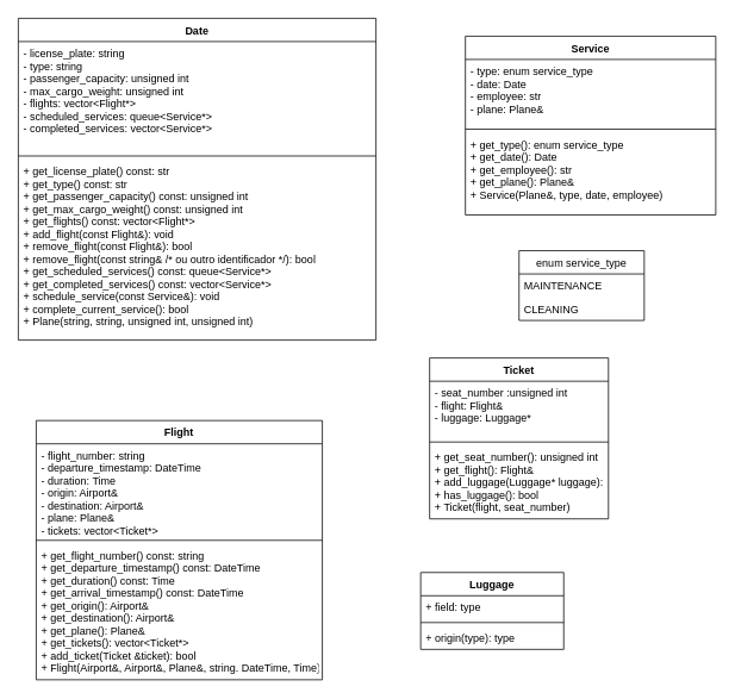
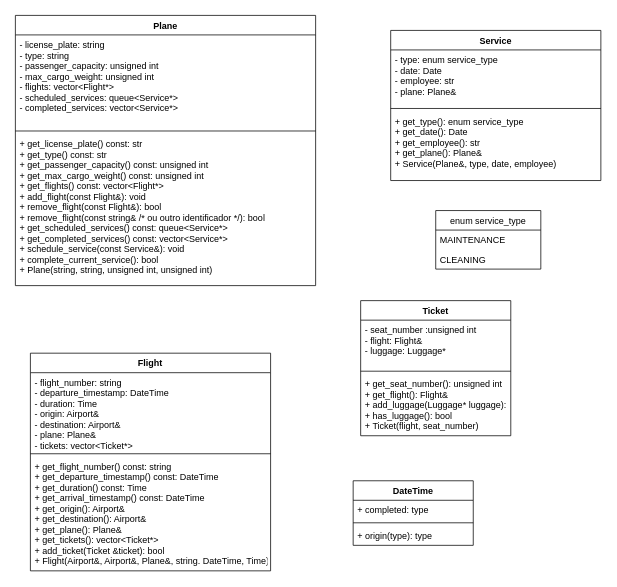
  <mxCell id="0" />
  <mxCell id="1" parent="0" />
- <mxCell id="2" value="Date" style="swimlane;fontStyle=1;align=center;verticalAlign=top;childLayout=stackLayout;horizontal=1;startSize=26;horizontalStack=0;resizeParent=1;resizeParentMax=0;resizeLast=0;collapsible=1;marginBottom=0;" parent="1" vertex="1"><mxGeometry x="20" y="20" width="400" height="360" as="geometry" /></mxCell>
+ <mxCell id="2" value="Plane" style="swimlane;fontStyle=1;align=center;verticalAlign=top;childLayout=stackLayout;horizontal=1;startSize=26;horizontalStack=0;resizeParent=1;resizeParentMax=0;resizeLast=0;collapsible=1;marginBottom=0;" parent="1" vertex="1"><mxGeometry x="20" y="20" width="400" height="360" as="geometry" /></mxCell>
  <mxCell id="3" value="- license_plate: string&#10;- type: string&#10;- passenger_capacity: unsigned int&#10;- max_cargo_weight: unsigned int&#10;- flights: vector&lt;Flight*&gt;&#10;- scheduled_services: queue&lt;Service*&gt;&#10;- completed_services: vector&lt;Service*&gt;" style="text;strokeColor=none;fillColor=none;align=left;verticalAlign=top;spacingLeft=4;spacingRight=4;overflow=hidden;rotatable=0;points=[[0,0.5],[1,0.5]];portConstraint=eastwest;" parent="2" vertex="1"><mxGeometry y="26" width="400" height="124" as="geometry" /></mxCell>
  <mxCell id="4" value="" style="line;strokeWidth=1;fillColor=none;align=left;verticalAlign=middle;spacingTop=-1;spacingLeft=3;spacingRight=3;rotatable=0;labelPosition=right;points=[];portConstraint=eastwest;" parent="2" vertex="1"><mxGeometry y="150" width="400" height="8" as="geometry" /></mxCell>
  <mxCell id="5" value="+ get_license_plate() const: str&#10;+ get_type() const: str&#10;+ get_passenger_capacity() const: unsigned int&#10;+ get_max_cargo_weight() const: unsigned int&#10;+ get_flights() const: vector&lt;Flight*&gt;&#10;+ add_flight(const Flight&amp;): void&#10;+ remove_flight(const Flight&amp;): bool&#10;+ remove_flight(const string&amp; /* ou outro identificador */): bool&#10;+ get_scheduled_services() const: queue&lt;Service*&gt;&#10;+ get_completed_services() const: vector&lt;Service*&gt;&#10;+ schedule_service(const Service&amp;): void&#10;+ complete_current_service(): bool&#10;+ Plane(string, string, unsigned int, unsigned int) " style="text;strokeColor=none;fillColor=none;align=left;verticalAlign=top;spacingLeft=4;spacingRight=4;overflow=hidden;rotatable=0;points=[[0,0.5],[1,0.5]];portConstraint=eastwest;" parent="2" vertex="1"><mxGeometry y="158" width="400" height="202" as="geometry" /></mxCell>
  <mxCell id="6" value="Flight" style="swimlane;fontStyle=1;align=center;verticalAlign=top;childLayout=stackLayout;horizontal=1;startSize=26;horizontalStack=0;resizeParent=1;resizeParentMax=0;resizeLast=0;collapsible=1;marginBottom=0;" parent="1" vertex="1"><mxGeometry x="40" y="470" width="320" height="290" as="geometry" /></mxCell>
  <mxCell id="7" value="- flight_number: string&#10;- departure_timestamp: DateTime&#10;- duration: Time&#10;- origin: Airport&amp;&#10;- destination: Airport&amp;&#10;- plane: Plane&amp;&#10;- tickets: vector&lt;Ticket*&gt;&#10;" style="text;strokeColor=none;fillColor=none;align=left;verticalAlign=top;spacingLeft=4;spacingRight=4;overflow=hidden;rotatable=0;points=[[0,0.5],[1,0.5]];portConstraint=eastwest;" parent="6" vertex="1"><mxGeometry y="26" width="320" height="104" as="geometry" /></mxCell>
  <mxCell id="8" value="" style="line;strokeWidth=1;fillColor=none;align=left;verticalAlign=middle;spacingTop=-1;spacingLeft=3;spacingRight=3;rotatable=0;labelPosition=right;points=[];portConstraint=eastwest;" parent="6" vertex="1"><mxGeometry y="130" width="320" height="8" as="geometry" /></mxCell>
  <mxCell id="9" value="+ get_flight_number() const: string&#10;+ get_departure_timestamp() const: DateTime&#10;+ get_duration() const: Time&#10;+ get_arrival_timestamp() const: DateTime&#10;+ get_origin(): Airport&amp;&#10;+ get_destination(): Airport&amp;&#10;+ get_plane(): Plane&amp;&#10;+ get_tickets(): vector&lt;Ticket*&gt;&#10;+ add_ticket(Ticket &amp;ticket): bool&#10;+ Flight(Airport&amp;, Airport&amp;, Plane&amp;, string. DateTime, Time)" style="text;strokeColor=none;fillColor=none;align=left;verticalAlign=top;spacingLeft=4;spacingRight=4;overflow=hidden;rotatable=0;points=[[0,0.5],[1,0.5]];portConstraint=eastwest;" parent="6" vertex="1"><mxGeometry y="138" width="320" height="152" as="geometry" /></mxCell>
  <mxCell id="10" value="Service" style="swimlane;fontStyle=1;align=center;verticalAlign=top;childLayout=stackLayout;horizontal=1;startSize=26;horizontalStack=0;resizeParent=1;resizeParentMax=0;resizeLast=0;collapsible=1;marginBottom=0;" parent="1" vertex="1"><mxGeometry x="520" y="40" width="280" height="200" as="geometry" /></mxCell>
  <mxCell id="11" value="- type: enum service_type&#10;- date: Date&#10;- employee: str&#10;- plane: Plane&amp;" style="text;strokeColor=none;fillColor=none;align=left;verticalAlign=top;spacingLeft=4;spacingRight=4;overflow=hidden;rotatable=0;points=[[0,0.5],[1,0.5]];portConstraint=eastwest;" parent="10" vertex="1"><mxGeometry y="26" width="280" height="74" as="geometry" /></mxCell>
  <mxCell id="12" value="" style="line;strokeWidth=1;fillColor=none;align=left;verticalAlign=middle;spacingTop=-1;spacingLeft=3;spacingRight=3;rotatable=0;labelPosition=right;points=[];portConstraint=eastwest;" parent="10" vertex="1"><mxGeometry y="100" width="280" height="8" as="geometry" /></mxCell>
  <mxCell id="13" value="+ get_type(): enum service_type&#10;+ get_date(): Date&#10;+ get_employee(): str&#10;+ get_plane(): Plane&amp;&#10;+ Service(Plane&amp;, type, date, employee)" style="text;strokeColor=none;fillColor=none;align=left;verticalAlign=top;spacingLeft=4;spacingRight=4;overflow=hidden;rotatable=0;points=[[0,0.5],[1,0.5]];portConstraint=eastwest;" parent="10" vertex="1"><mxGeometry y="108" width="280" height="92" as="geometry" /></mxCell>
  <mxCell id="14" value="enum service_type" style="swimlane;fontStyle=0;childLayout=stackLayout;horizontal=1;startSize=26;fillColor=none;horizontalStack=0;resizeParent=1;resizeParentMax=0;resizeLast=0;collapsible=1;marginBottom=0;" parent="1" vertex="1"><mxGeometry x="580" y="280" width="140" height="78" as="geometry" /></mxCell>
  <mxCell id="15" value="MAINTENANCE" style="text;strokeColor=none;fillColor=none;align=left;verticalAlign=top;spacingLeft=4;spacingRight=4;overflow=hidden;rotatable=0;points=[[0,0.5],[1,0.5]];portConstraint=eastwest;" parent="14" vertex="1"><mxGeometry y="26" width="140" height="26" as="geometry" /></mxCell>
  <mxCell id="16" value="CLEANING" style="text;strokeColor=none;fillColor=none;align=left;verticalAlign=top;spacingLeft=4;spacingRight=4;overflow=hidden;rotatable=0;points=[[0,0.5],[1,0.5]];portConstraint=eastwest;" parent="14" vertex="1"><mxGeometry y="52" width="140" height="26" as="geometry" /></mxCell>
  <mxCell id="17" value="Ticket" style="swimlane;fontStyle=1;align=center;verticalAlign=top;childLayout=stackLayout;horizontal=1;startSize=26;horizontalStack=0;resizeParent=1;resizeParentMax=0;resizeLast=0;collapsible=1;marginBottom=0;" parent="1" vertex="1"><mxGeometry x="480" y="400" width="200" height="180" as="geometry" /></mxCell>
  <mxCell id="18" value="- seat_number :unsigned int&#10;- flight: Flight&amp;&#10;- luggage: Luggage*" style="text;strokeColor=none;fillColor=none;align=left;verticalAlign=top;spacingLeft=4;spacingRight=4;overflow=hidden;rotatable=0;points=[[0,0.5],[1,0.5]];portConstraint=eastwest;" parent="17" vertex="1"><mxGeometry y="26" width="200" height="64" as="geometry" /></mxCell>
  <mxCell id="19" value="" style="line;strokeWidth=1;fillColor=none;align=left;verticalAlign=middle;spacingTop=-1;spacingLeft=3;spacingRight=3;rotatable=0;labelPosition=right;points=[];portConstraint=eastwest;" parent="17" vertex="1"><mxGeometry y="90" width="200" height="8" as="geometry" /></mxCell>
  <mxCell id="20" value="+ get_seat_number(): unsigned int&#10;+ get_flight(): Flight&amp;&#10;+ add_luggage(Luggage* luggage): void&#10;+ has_luggage(): bool&#10;+ Ticket(flight, seat_number)" style="text;strokeColor=none;fillColor=none;align=left;verticalAlign=top;spacingLeft=4;spacingRight=4;overflow=hidden;rotatable=0;points=[[0,0.5],[1,0.5]];portConstraint=eastwest;" parent="17" vertex="1"><mxGeometry y="98" width="200" height="82" as="geometry" /></mxCell>
- <mxCell id="21" value="Luggage" style="swimlane;fontStyle=1;align=center;verticalAlign=top;childLayout=stackLayout;horizontal=1;startSize=26;horizontalStack=0;resizeParent=1;resizeParentMax=0;resizeLast=0;collapsible=1;marginBottom=0;" parent="1" vertex="1"><mxGeometry x="470" y="640" width="160" height="86" as="geometry" /></mxCell>
- <mxCell id="22" value="+ field: type" style="text;strokeColor=none;fillColor=none;align=left;verticalAlign=top;spacingLeft=4;spacingRight=4;overflow=hidden;rotatable=0;points=[[0,0.5],[1,0.5]];portConstraint=eastwest;" parent="21" vertex="1"><mxGeometry y="26" width="160" height="26" as="geometry" /></mxCell>
+ <mxCell id="21" value="DateTime" style="swimlane;fontStyle=1;align=center;verticalAlign=top;childLayout=stackLayout;horizontal=1;startSize=26;horizontalStack=0;resizeParent=1;resizeParentMax=0;resizeLast=0;collapsible=1;marginBottom=0;" parent="1" vertex="1"><mxGeometry x="470" y="640" width="160" height="86" as="geometry" /></mxCell>
+ <mxCell id="22" value="+ completed: type" style="text;strokeColor=none;fillColor=none;align=left;verticalAlign=top;spacingLeft=4;spacingRight=4;overflow=hidden;rotatable=0;points=[[0,0.5],[1,0.5]];portConstraint=eastwest;" parent="21" vertex="1"><mxGeometry y="26" width="160" height="26" as="geometry" /></mxCell>
  <mxCell id="23" value="" style="line;strokeWidth=1;fillColor=none;align=left;verticalAlign=middle;spacingTop=-1;spacingLeft=3;spacingRight=3;rotatable=0;labelPosition=right;points=[];portConstraint=eastwest;" parent="21" vertex="1"><mxGeometry y="52" width="160" height="8" as="geometry" /></mxCell>
  <mxCell id="24" value="+ origin(type): type" style="text;strokeColor=none;fillColor=none;align=left;verticalAlign=top;spacingLeft=4;spacingRight=4;overflow=hidden;rotatable=0;points=[[0,0.5],[1,0.5]];portConstraint=eastwest;" parent="21" vertex="1"><mxGeometry y="60" width="160" height="26" as="geometry" /></mxCell>
